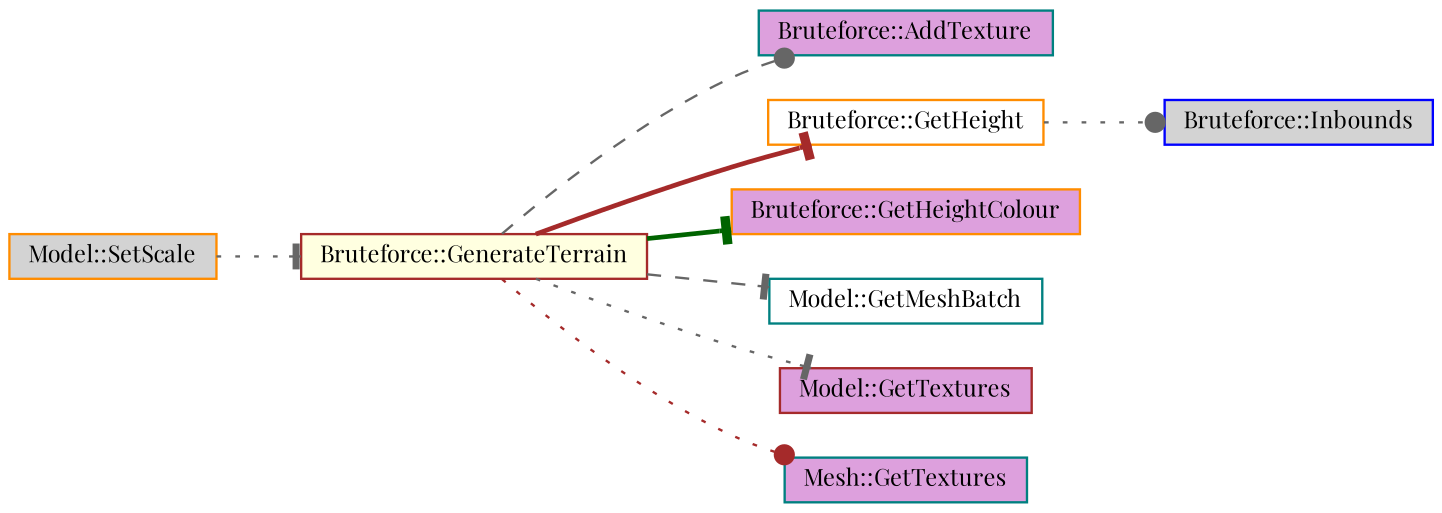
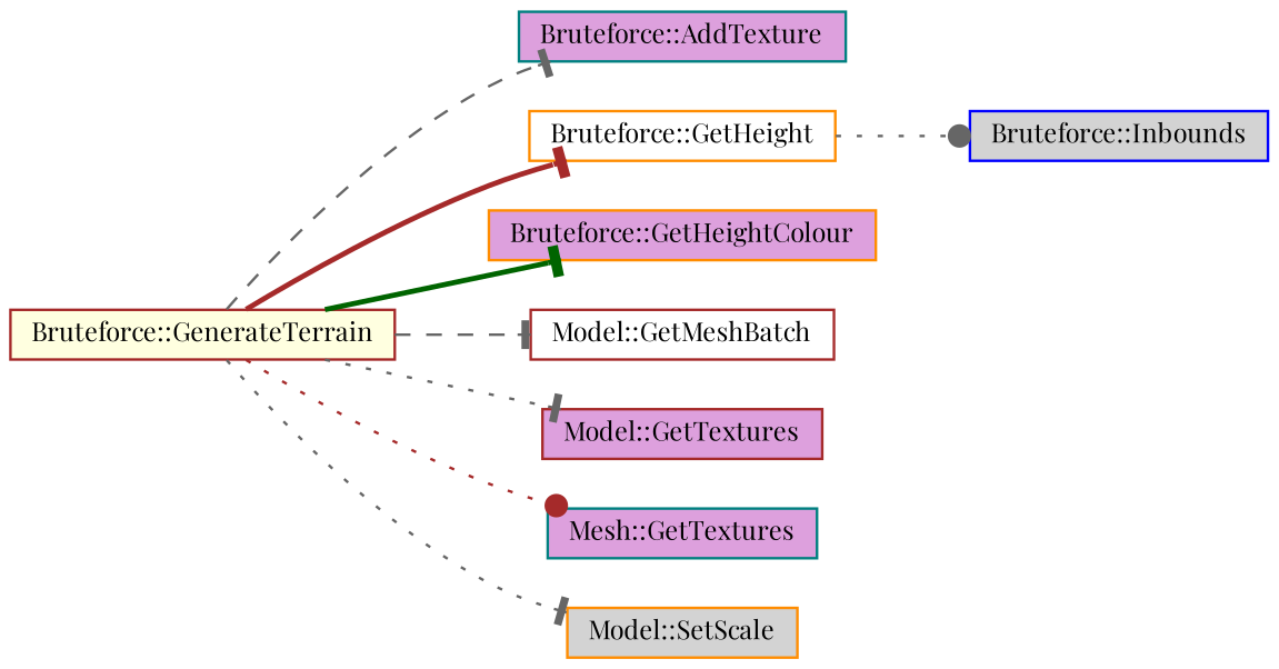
  digraph {
    fontname="Playfair Display"
    rankdir=LR
    node [color=teal fillcolor=plum fontname="Playfair Display" fontsize=10 shape=record style=filled]
    edge [arrowhead=tee color=gray40 fontname="Playfair Display" fontsize=10 labelfontname=FreeSans labelfontsize=10 style=dotted]
    n1 [color=brown fillcolor=lightyellow fontcolor=black height=0.2 label="Bruteforce::GenerateTerrain" width=0.4]
    n2 [height=0.2 label="Bruteforce::AddTexture" width=0.4]
    n3 [color=darkorange fillcolor=white height=0.2 label="Bruteforce::GetHeight" width=0.4]
    n4 [color=darkorange height=0.2 label="Bruteforce::GetHeightColour" width=0.4]
-   n5 [fillcolor=white height=0.2 label="Model::GetMeshBatch" width=0.4]
+   n5 [color=brown fillcolor=white height=0.2 label="Model::GetMeshBatch" width=0.4]
    n6 [color=brown height=0.2 label="Model::GetTextures" width=0.4]
    n7 [height=0.2 label="Mesh::GetTextures" width=0.4]
    n8 [color=darkorange fillcolor=lightgrey height=0.2 label="Model::SetScale" width=0.4]
    n9 [color=blue fillcolor=lightgrey height=0.2 label="Bruteforce::Inbounds" width=0.4]
-   n1 -> n2 [arrowhead=dot style=dashed]
+   n1 -> n2 [style=dashed]
    n1 -> n3 [color=brown style=bold]
    n1 -> n4 [color=darkgreen style=bold]
    n1 -> n5 [style=dashed]
    n1 -> n6
    n1 -> n7 [arrowhead=dot color=brown]
-   n8 -> n1
+   n1 -> n8
    n3 -> n9 [arrowhead=dot]
  }
